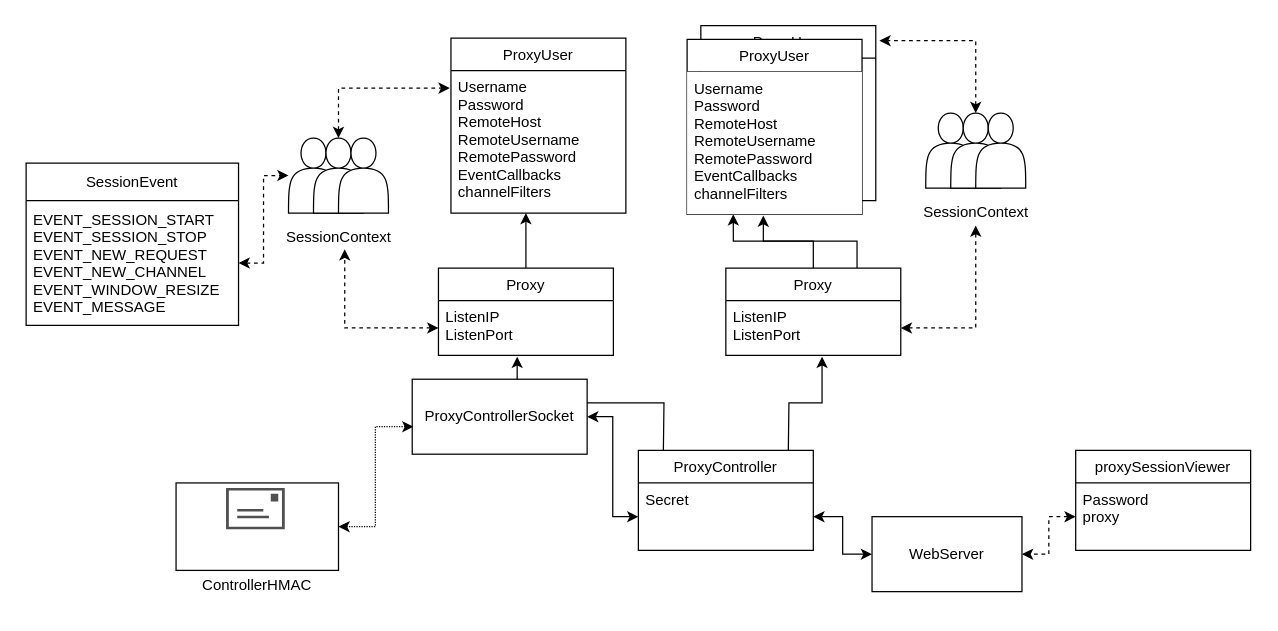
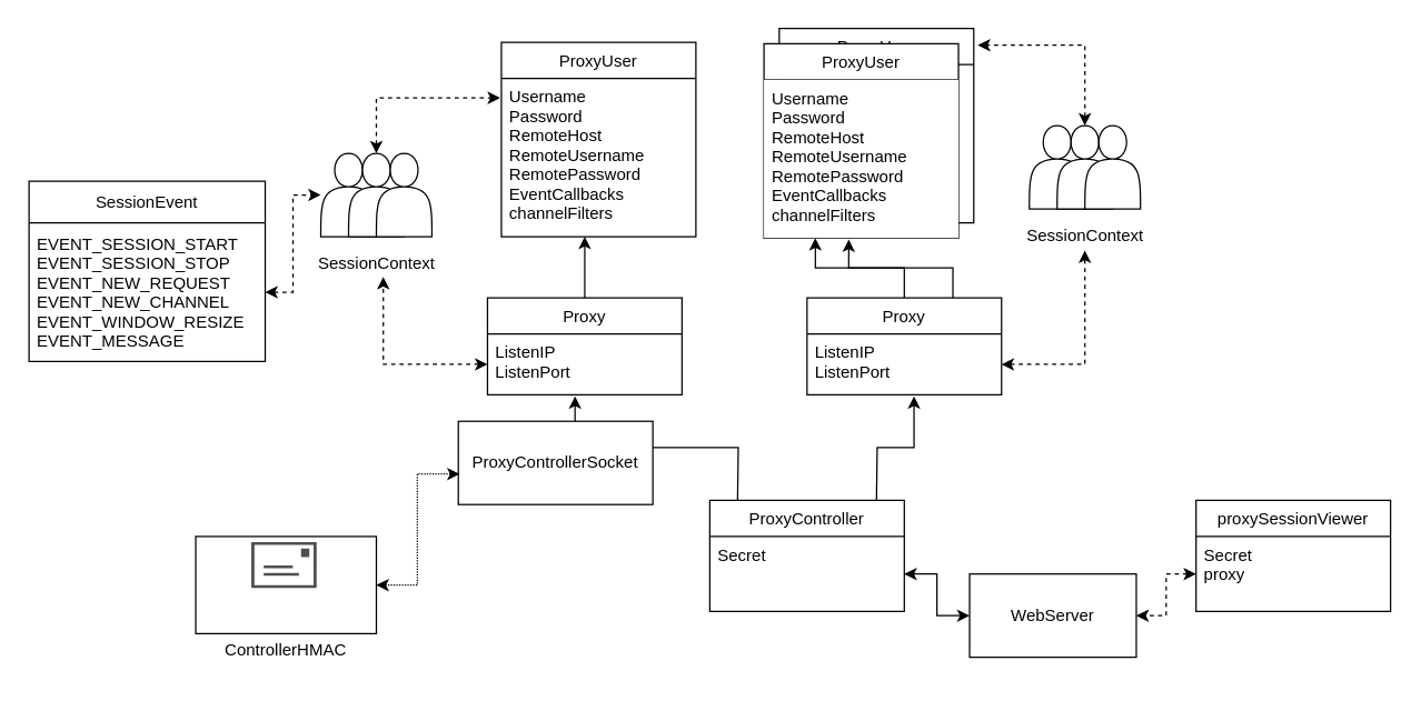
  <mxCell id="0" />
  <mxCell id="1" parent="0" />
  <mxCell id="2" style="edgeStyle=orthogonalEdgeStyle;rounded=0;orthogonalLoop=1;jettySize=auto;html=1;exitX=0.5;exitY=0;exitDx=0;exitDy=0;" edge="1" parent="1" source="3"><mxGeometry relative="1" as="geometry"><mxPoint x="420" y="170" as="targetPoint" /></mxGeometry></mxCell>
  <mxCell id="3" value="Proxy" style="swimlane;fontStyle=0;childLayout=stackLayout;horizontal=1;startSize=26;fillColor=none;horizontalStack=0;resizeParent=1;resizeParentMax=0;resizeLast=0;collapsible=1;marginBottom=0;" vertex="1" parent="1"><mxGeometry x="350" y="214" width="140" height="70" as="geometry" /></mxCell>
  <mxCell id="4" value="ListenIP&#10;ListenPort" style="text;strokeColor=none;fillColor=none;align=left;verticalAlign=top;spacingLeft=4;spacingRight=4;overflow=hidden;rotatable=0;points=[[0,0.5],[1,0.5]];portConstraint=eastwest;" vertex="1" parent="3"><mxGeometry y="26" width="140" height="44" as="geometry" /></mxCell>
  <mxCell id="5" style="edgeStyle=orthogonalEdgeStyle;rounded=0;orthogonalLoop=1;jettySize=auto;html=1;exitX=0.5;exitY=0;exitDx=0;exitDy=0;entryX=0.264;entryY=1;entryDx=0;entryDy=0;entryPerimeter=0;" edge="1" parent="1" source="7" target="27"><mxGeometry relative="1" as="geometry" /></mxCell>
  <mxCell id="6" style="edgeStyle=orthogonalEdgeStyle;rounded=0;orthogonalLoop=1;jettySize=auto;html=1;exitX=0.75;exitY=0;exitDx=0;exitDy=0;entryX=0.436;entryY=1.009;entryDx=0;entryDy=0;entryPerimeter=0;" edge="1" parent="1" source="7" target="27"><mxGeometry relative="1" as="geometry"><mxPoint x="761.94" y="172.026" as="targetPoint" /></mxGeometry></mxCell>
  <mxCell id="7" value="Proxy" style="swimlane;fontStyle=0;childLayout=stackLayout;horizontal=1;startSize=26;fillColor=none;horizontalStack=0;resizeParent=1;resizeParentMax=0;resizeLast=0;collapsible=1;marginBottom=0;" vertex="1" parent="1"><mxGeometry x="580" y="214" width="140" height="70" as="geometry" /></mxCell>
  <mxCell id="8" value="ListenIP&#10;ListenPort" style="text;strokeColor=none;fillColor=none;align=left;verticalAlign=top;spacingLeft=4;spacingRight=4;overflow=hidden;rotatable=0;points=[[0,0.5],[1,0.5]];portConstraint=eastwest;" vertex="1" parent="7"><mxGeometry y="26" width="140" height="44" as="geometry" /></mxCell>
  <mxCell id="9" value="ProxyUser" style="swimlane;fontStyle=0;childLayout=stackLayout;horizontal=1;startSize=26;fillColor=none;horizontalStack=0;resizeParent=1;resizeParentMax=0;resizeLast=0;collapsible=1;marginBottom=0;" vertex="1" parent="1"><mxGeometry x="360" y="30" width="140" height="140" as="geometry" /></mxCell>
  <mxCell id="10" value="Username&#10;Password&#10;RemoteHost&#10;RemoteUsername&#10;RemotePassword&#10;EventCallbacks&#10;channelFilters" style="text;strokeColor=none;fillColor=none;align=left;verticalAlign=top;spacingLeft=4;spacingRight=4;overflow=hidden;rotatable=0;points=[[0,0.5],[1,0.5]];portConstraint=eastwest;" vertex="1" parent="9"><mxGeometry y="26" width="140" height="114" as="geometry" /></mxCell>
  <mxCell id="11" value="ProxyUser" style="swimlane;fontStyle=0;childLayout=stackLayout;horizontal=1;startSize=26;fillColor=none;horizontalStack=0;resizeParent=1;resizeParentMax=0;resizeLast=0;collapsible=1;marginBottom=0;" vertex="1" parent="1"><mxGeometry x="560" y="20" width="140" height="140" as="geometry" /></mxCell>
  <mxCell id="12" style="edgeStyle=orthogonalEdgeStyle;rounded=0;orthogonalLoop=1;jettySize=auto;html=1;exitX=0.25;exitY=0;exitDx=0;exitDy=0;entryX=0.45;entryY=1.023;entryDx=0;entryDy=0;entryPerimeter=0;" edge="1" parent="1" target="4"><mxGeometry relative="1" as="geometry"><mxPoint x="530" y="360" as="sourcePoint" /></mxGeometry></mxCell>
  <mxCell id="13" style="edgeStyle=orthogonalEdgeStyle;rounded=0;orthogonalLoop=1;jettySize=auto;html=1;exitX=0.75;exitY=0;exitDx=0;exitDy=0;entryX=0.55;entryY=1.023;entryDx=0;entryDy=0;entryPerimeter=0;" edge="1" parent="1" target="8"><mxGeometry relative="1" as="geometry"><mxPoint x="630" y="360" as="sourcePoint" /></mxGeometry></mxCell>
  <mxCell id="14" value="" style="group" vertex="1" connectable="0" parent="1"><mxGeometry x="220" y="110" width="100" height="90" as="geometry" /></mxCell>
  <mxCell id="15" value="SessionContext" style="text;html=1;align=center;verticalAlign=middle;resizable=0;points=[];autosize=1;strokeColor=none;fillColor=none;" vertex="1" parent="14"><mxGeometry y="70" width="100" height="20" as="geometry" /></mxCell>
  <mxCell id="16" value="" style="shape=actor;whiteSpace=wrap;html=1;" vertex="1" parent="14"><mxGeometry x="10" width="40" height="60" as="geometry" /></mxCell>
  <mxCell id="17" value="" style="shape=actor;whiteSpace=wrap;html=1;" vertex="1" parent="14"><mxGeometry x="30" width="40" height="60" as="geometry" /></mxCell>
  <mxCell id="18" value="" style="shape=actor;whiteSpace=wrap;html=1;" vertex="1" parent="14"><mxGeometry x="50" width="40" height="60" as="geometry" /></mxCell>
  <mxCell id="19" style="edgeStyle=orthogonalEdgeStyle;rounded=0;orthogonalLoop=1;jettySize=auto;html=1;entryX=0.55;entryY=0.95;entryDx=0;entryDy=0;entryPerimeter=0;dashed=1;startArrow=classic;startFill=1;" edge="1" parent="1" source="4" target="15"><mxGeometry relative="1" as="geometry" /></mxCell>
  <mxCell id="20" style="edgeStyle=orthogonalEdgeStyle;rounded=0;orthogonalLoop=1;jettySize=auto;html=1;exitX=0.5;exitY=0;exitDx=0;exitDy=0;entryX=-0.007;entryY=0.123;entryDx=0;entryDy=0;entryPerimeter=0;dashed=1;startArrow=classic;startFill=1;" edge="1" parent="1" source="17" target="10"><mxGeometry relative="1" as="geometry" /></mxCell>
  <mxCell id="21" value="" style="group" vertex="1" connectable="0" parent="1"><mxGeometry x="730" y="90" width="100" height="90" as="geometry" /></mxCell>
  <mxCell id="22" value="SessionContext" style="text;html=1;align=center;verticalAlign=middle;resizable=0;points=[];autosize=1;strokeColor=none;fillColor=none;" vertex="1" parent="21"><mxGeometry y="70" width="100" height="20" as="geometry" /></mxCell>
  <mxCell id="23" value="" style="shape=actor;whiteSpace=wrap;html=1;" vertex="1" parent="21"><mxGeometry x="10" width="40" height="60" as="geometry" /></mxCell>
  <mxCell id="24" value="" style="shape=actor;whiteSpace=wrap;html=1;" vertex="1" parent="21"><mxGeometry x="30" width="40" height="60" as="geometry" /></mxCell>
  <mxCell id="25" value="" style="shape=actor;whiteSpace=wrap;html=1;" vertex="1" parent="21"><mxGeometry x="50" width="40" height="60" as="geometry" /></mxCell>
  <mxCell id="26" value="ProxyUser" style="swimlane;fontStyle=0;childLayout=stackLayout;horizontal=1;startSize=26;fillColor=default;horizontalStack=0;resizeParent=1;resizeParentMax=0;resizeLast=0;collapsible=1;marginBottom=0;" vertex="1" parent="1"><mxGeometry x="549" y="31" width="140" height="140" as="geometry" /></mxCell>
  <mxCell id="27" value="Username&#10;Password&#10;RemoteHost&#10;RemoteUsername&#10;RemotePassword&#10;EventCallbacks&#10;channelFilters" style="text;strokeColor=none;fillColor=default;align=left;verticalAlign=top;spacingLeft=4;spacingRight=4;overflow=hidden;rotatable=0;points=[[0,0.5],[1,0.5]];portConstraint=eastwest;" vertex="1" parent="26"><mxGeometry y="26" width="140" height="114" as="geometry" /></mxCell>
  <mxCell id="28" style="edgeStyle=orthogonalEdgeStyle;rounded=0;orthogonalLoop=1;jettySize=auto;html=1;exitX=0.5;exitY=0;exitDx=0;exitDy=0;entryX=1.021;entryY=0.086;entryDx=0;entryDy=0;entryPerimeter=0;dashed=1;startArrow=classic;startFill=1;" edge="1" parent="1" source="24" target="11"><mxGeometry relative="1" as="geometry" /></mxCell>
  <mxCell id="29" style="edgeStyle=orthogonalEdgeStyle;rounded=0;orthogonalLoop=1;jettySize=auto;html=1;exitX=1;exitY=0.5;exitDx=0;exitDy=0;dashed=1;startArrow=classic;startFill=1;" edge="1" parent="1" source="8" target="22"><mxGeometry relative="1" as="geometry" /></mxCell>
  <mxCell id="30" value="ProxyController" style="swimlane;fontStyle=0;childLayout=stackLayout;horizontal=1;startSize=26;fillColor=none;horizontalStack=0;resizeParent=1;resizeParentMax=0;resizeLast=0;collapsible=1;marginBottom=0;" vertex="1" parent="1"><mxGeometry x="510" y="360" width="140" height="80" as="geometry" /></mxCell>
  <mxCell id="31" value="Secret&#10;" style="text;strokeColor=none;fillColor=none;align=left;verticalAlign=top;spacingLeft=4;spacingRight=4;overflow=hidden;rotatable=0;points=[[0,0.5],[1,0.5]];portConstraint=eastwest;" vertex="1" parent="30"><mxGeometry y="26" width="140" height="54" as="geometry" /></mxCell>
  <mxCell id="32" style="edgeStyle=orthogonalEdgeStyle;rounded=0;orthogonalLoop=1;jettySize=auto;html=1;exitX=0;exitY=0.5;exitDx=0;exitDy=0;entryX=1;entryY=0.5;entryDx=0;entryDy=0;startArrow=classic;startFill=1;" edge="1" parent="1" source="33" target="31"><mxGeometry relative="1" as="geometry" /></mxCell>
  <mxCell id="33" value="&lt;div&gt;WebServer&lt;/div&gt;" style="rounded=0;whiteSpace=wrap;html=1;fillColor=default;" vertex="1" parent="1"><mxGeometry x="697" y="413" width="120" height="60" as="geometry" /></mxCell>
  <mxCell id="34" value="ProxyControllerSocket" style="rounded=0;whiteSpace=wrap;html=1;fillColor=default;" vertex="1" parent="1"><mxGeometry x="329" y="303" width="140" height="60" as="geometry" /></mxCell>
  <mxCell id="35" value="" style="group" vertex="1" connectable="0" parent="1"><mxGeometry x="140" y="383" width="130" height="97" as="geometry" /></mxCell>
  <mxCell id="36" value="" style="rounded=0;whiteSpace=wrap;html=1;fillColor=default;" vertex="1" parent="35"><mxGeometry y="3" width="130" height="70" as="geometry" /></mxCell>
  <mxCell id="37" value="" style="sketch=0;pointerEvents=1;shadow=0;dashed=0;html=1;strokeColor=none;fillColor=#505050;labelPosition=center;verticalLabelPosition=bottom;verticalAlign=top;outlineConnect=0;align=center;shape=mxgraph.office.concepts.email;" vertex="1" parent="35"><mxGeometry x="40" y="7" width="47" height="33" as="geometry" /></mxCell>
  <mxCell id="38" value="ControllerHMAC" style="text;html=1;strokeColor=none;fillColor=none;align=center;verticalAlign=middle;whiteSpace=wrap;rounded=0;" vertex="1" parent="35"><mxGeometry x="35" y="70" width="60" height="30" as="geometry" /></mxCell>
  <mxCell id="39" style="edgeStyle=orthogonalEdgeStyle;rounded=0;orthogonalLoop=1;jettySize=auto;html=1;exitX=1;exitY=0.5;exitDx=0;exitDy=0;entryX=0.007;entryY=0.633;entryDx=0;entryDy=0;entryPerimeter=0;dashed=1;startArrow=classic;startFill=1;dashPattern=1 1;" edge="1" parent="1" source="36" target="34"><mxGeometry relative="1" as="geometry" /></mxCell>
- <mxCell id="40" style="edgeStyle=orthogonalEdgeStyle;rounded=0;orthogonalLoop=1;jettySize=auto;html=1;exitX=0;exitY=0.5;exitDx=0;exitDy=0;entryX=1;entryY=0.5;entryDx=0;entryDy=0;startArrow=classic;startFill=1;" edge="1" parent="1" source="31" target="34"><mxGeometry relative="1" as="geometry" /></mxCell>
  <mxCell id="41" value="proxySessionViewer" style="swimlane;fontStyle=0;childLayout=stackLayout;horizontal=1;startSize=26;fillColor=none;horizontalStack=0;resizeParent=1;resizeParentMax=0;resizeLast=0;collapsible=1;marginBottom=0;" vertex="1" parent="1"><mxGeometry x="860" y="360" width="140" height="80" as="geometry" /></mxCell>
- <mxCell id="42" value="Password&#10;proxy" style="text;strokeColor=none;fillColor=none;align=left;verticalAlign=top;spacingLeft=4;spacingRight=4;overflow=hidden;rotatable=0;points=[[0,0.5],[1,0.5]];portConstraint=eastwest;" vertex="1" parent="41"><mxGeometry y="26" width="140" height="54" as="geometry" /></mxCell>
+ <mxCell id="42" value="Secret&#10;proxy" style="text;strokeColor=none;fillColor=none;align=left;verticalAlign=top;spacingLeft=4;spacingRight=4;overflow=hidden;rotatable=0;points=[[0,0.5],[1,0.5]];portConstraint=eastwest;" vertex="1" parent="41"><mxGeometry y="26" width="140" height="54" as="geometry" /></mxCell>
  <mxCell id="43" style="edgeStyle=orthogonalEdgeStyle;rounded=0;orthogonalLoop=1;jettySize=auto;html=1;exitX=0;exitY=0.5;exitDx=0;exitDy=0;entryX=1;entryY=0.5;entryDx=0;entryDy=0;startArrow=classic;startFill=1;dashed=1;" edge="1" parent="1" source="42" target="33"><mxGeometry relative="1" as="geometry" /></mxCell>
  <mxCell id="44" value="SessionEvent" style="swimlane;fontStyle=0;childLayout=stackLayout;horizontal=1;startSize=30;horizontalStack=0;resizeParent=1;resizeParentMax=0;resizeLast=0;collapsible=1;marginBottom=0;fillColor=default;" vertex="1" parent="1"><mxGeometry x="20" y="130" width="170" height="130" as="geometry" /></mxCell>
  <mxCell id="45" value="EVENT_SESSION_START&#10;EVENT_SESSION_STOP&#10;EVENT_NEW_REQUEST&#10;EVENT_NEW_CHANNEL&#10;EVENT_WINDOW_RESIZE&#10;EVENT_MESSAGE" style="text;strokeColor=none;fillColor=none;align=left;verticalAlign=middle;spacingLeft=4;spacingRight=4;overflow=hidden;points=[[0,0.5],[1,0.5]];portConstraint=eastwest;rotatable=0;" vertex="1" parent="44"><mxGeometry y="30" width="170" height="100" as="geometry" /></mxCell>
  <mxCell id="46" style="edgeStyle=orthogonalEdgeStyle;rounded=0;orthogonalLoop=1;jettySize=auto;html=1;exitX=1;exitY=0.5;exitDx=0;exitDy=0;dashed=1;startArrow=classic;startFill=1;" edge="1" parent="1" source="45" target="16"><mxGeometry relative="1" as="geometry" /></mxCell>
